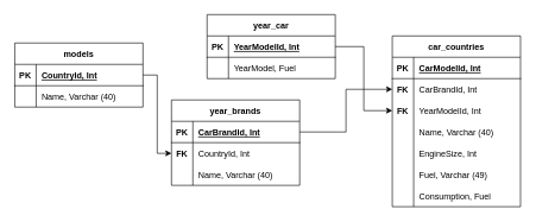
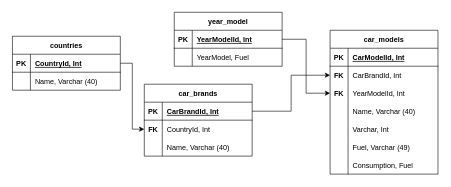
  <mxCell id="0" />
  <mxCell id="1" parent="0" />
- <mxCell id="2" value="models" style="shape=table;startSize=30;container=1;collapsible=1;childLayout=tableLayout;fixedRows=1;rowLines=0;fontStyle=1;align=center;resizeLast=1;" vertex="1" parent="1"><mxGeometry x="20" y="60" width="180" height="90" as="geometry" /></mxCell>
+ <mxCell id="2" value="countries" style="shape=table;startSize=30;container=1;collapsible=1;childLayout=tableLayout;fixedRows=1;rowLines=0;fontStyle=1;align=center;resizeLast=1;" vertex="1" parent="1"><mxGeometry x="20" y="60" width="180" height="90" as="geometry" /></mxCell>
  <mxCell id="3" value="" style="shape=tableRow;horizontal=0;startSize=0;swimlaneHead=0;swimlaneBody=0;fillColor=none;collapsible=0;dropTarget=0;points=[[0,0.5],[1,0.5]];portConstraint=eastwest;top=0;left=0;right=0;bottom=1;" vertex="1" parent="2"><mxGeometry y="30" width="180" height="30" as="geometry" /></mxCell>
  <mxCell id="4" value="PK" style="shape=partialRectangle;connectable=0;fillColor=none;top=0;left=0;bottom=0;right=0;fontStyle=1;overflow=hidden;" vertex="1" parent="3"><mxGeometry width="30" height="30" as="geometry"><mxRectangle width="30" height="30" as="alternateBounds" /></mxGeometry></mxCell>
  <mxCell id="5" value="CountryId, Int" style="shape=partialRectangle;connectable=0;fillColor=none;top=0;left=0;bottom=0;right=0;align=left;spacingLeft=6;fontStyle=5;overflow=hidden;" vertex="1" parent="3"><mxGeometry x="30" width="150" height="30" as="geometry"><mxRectangle width="150" height="30" as="alternateBounds" /></mxGeometry></mxCell>
  <mxCell id="6" value="" style="shape=tableRow;horizontal=0;startSize=0;swimlaneHead=0;swimlaneBody=0;fillColor=none;collapsible=0;dropTarget=0;points=[[0,0.5],[1,0.5]];portConstraint=eastwest;top=0;left=0;right=0;bottom=0;" vertex="1" parent="2"><mxGeometry y="60" width="180" height="30" as="geometry" /></mxCell>
  <mxCell id="7" value="" style="shape=partialRectangle;connectable=0;fillColor=none;top=0;left=0;bottom=0;right=0;editable=1;overflow=hidden;" vertex="1" parent="6"><mxGeometry width="30" height="30" as="geometry"><mxRectangle width="30" height="30" as="alternateBounds" /></mxGeometry></mxCell>
  <mxCell id="8" value="Name, Varchar (40)" style="shape=partialRectangle;connectable=0;fillColor=none;top=0;left=0;bottom=0;right=0;align=left;spacingLeft=6;overflow=hidden;" vertex="1" parent="6"><mxGeometry x="30" width="150" height="30" as="geometry"><mxRectangle width="150" height="30" as="alternateBounds" /></mxGeometry></mxCell>
- <mxCell id="9" value="year_brands" style="shape=table;startSize=30;container=1;collapsible=1;childLayout=tableLayout;fixedRows=1;rowLines=0;fontStyle=1;align=center;resizeLast=1;" vertex="1" parent="1"><mxGeometry x="240" y="140" width="180" height="120" as="geometry" /></mxCell>
+ <mxCell id="9" value="car_brands" style="shape=table;startSize=30;container=1;collapsible=1;childLayout=tableLayout;fixedRows=1;rowLines=0;fontStyle=1;align=center;resizeLast=1;" vertex="1" parent="1"><mxGeometry x="240" y="140" width="180" height="120" as="geometry" /></mxCell>
  <mxCell id="10" value="" style="shape=tableRow;horizontal=0;startSize=0;swimlaneHead=0;swimlaneBody=0;fillColor=none;collapsible=0;dropTarget=0;points=[[0,0.5],[1,0.5]];portConstraint=eastwest;top=0;left=0;right=0;bottom=1;" vertex="1" parent="9"><mxGeometry y="30" width="180" height="30" as="geometry" /></mxCell>
  <mxCell id="11" value="PK" style="shape=partialRectangle;connectable=0;fillColor=none;top=0;left=0;bottom=0;right=0;fontStyle=1;overflow=hidden;" vertex="1" parent="10"><mxGeometry width="30" height="30" as="geometry"><mxRectangle width="30" height="30" as="alternateBounds" /></mxGeometry></mxCell>
  <mxCell id="12" value="CarBrandId, Int" style="shape=partialRectangle;connectable=0;fillColor=none;top=0;left=0;bottom=0;right=0;align=left;spacingLeft=6;fontStyle=5;overflow=hidden;" vertex="1" parent="10"><mxGeometry x="30" width="150" height="30" as="geometry"><mxRectangle width="150" height="30" as="alternateBounds" /></mxGeometry></mxCell>
  <mxCell id="13" value="" style="shape=tableRow;horizontal=0;startSize=0;swimlaneHead=0;swimlaneBody=0;fillColor=none;collapsible=0;dropTarget=0;points=[[0,0.5],[1,0.5]];portConstraint=eastwest;top=0;left=0;right=0;bottom=0;" vertex="1" parent="9"><mxGeometry y="60" width="180" height="30" as="geometry" /></mxCell>
  <mxCell id="14" value="FK" style="shape=partialRectangle;connectable=0;fillColor=none;top=0;left=0;bottom=0;right=0;editable=1;overflow=hidden;fontStyle=1" vertex="1" parent="13"><mxGeometry width="30" height="30" as="geometry"><mxRectangle width="30" height="30" as="alternateBounds" /></mxGeometry></mxCell>
  <mxCell id="15" value="CountryId, Int" style="shape=partialRectangle;connectable=0;fillColor=none;top=0;left=0;bottom=0;right=0;align=left;spacingLeft=6;overflow=hidden;fontStyle=0" vertex="1" parent="13"><mxGeometry x="30" width="150" height="30" as="geometry"><mxRectangle width="150" height="30" as="alternateBounds" /></mxGeometry></mxCell>
  <mxCell id="16" value="" style="shape=tableRow;horizontal=0;startSize=0;swimlaneHead=0;swimlaneBody=0;fillColor=none;collapsible=0;dropTarget=0;points=[[0,0.5],[1,0.5]];portConstraint=eastwest;top=0;left=0;right=0;bottom=0;" vertex="1" parent="9"><mxGeometry y="90" width="180" height="30" as="geometry" /></mxCell>
  <mxCell id="17" value="" style="shape=partialRectangle;connectable=0;fillColor=none;top=0;left=0;bottom=0;right=0;editable=1;overflow=hidden;" vertex="1" parent="16"><mxGeometry width="30" height="30" as="geometry"><mxRectangle width="30" height="30" as="alternateBounds" /></mxGeometry></mxCell>
  <mxCell id="18" value="Name, Varchar (40)" style="shape=partialRectangle;connectable=0;fillColor=none;top=0;left=0;bottom=0;right=0;align=left;spacingLeft=6;overflow=hidden;" vertex="1" parent="16"><mxGeometry x="30" width="150" height="30" as="geometry"><mxRectangle width="150" height="30" as="alternateBounds" /></mxGeometry></mxCell>
- <mxCell id="19" value="year_car" style="shape=table;startSize=30;container=1;collapsible=1;childLayout=tableLayout;fixedRows=1;rowLines=0;fontStyle=1;align=center;resizeLast=1;" vertex="1" parent="1"><mxGeometry x="290" y="20" width="180" height="90" as="geometry" /></mxCell>
+ <mxCell id="19" value="year_model" style="shape=table;startSize=30;container=1;collapsible=1;childLayout=tableLayout;fixedRows=1;rowLines=0;fontStyle=1;align=center;resizeLast=1;" vertex="1" parent="1"><mxGeometry x="290" y="20" width="180" height="90" as="geometry" /></mxCell>
  <mxCell id="20" value="" style="shape=tableRow;horizontal=0;startSize=0;swimlaneHead=0;swimlaneBody=0;fillColor=none;collapsible=0;dropTarget=0;points=[[0,0.5],[1,0.5]];portConstraint=eastwest;top=0;left=0;right=0;bottom=1;" vertex="1" parent="19"><mxGeometry y="30" width="180" height="30" as="geometry" /></mxCell>
  <mxCell id="21" value="PK" style="shape=partialRectangle;connectable=0;fillColor=none;top=0;left=0;bottom=0;right=0;fontStyle=1;overflow=hidden;" vertex="1" parent="20"><mxGeometry width="30" height="30" as="geometry"><mxRectangle width="30" height="30" as="alternateBounds" /></mxGeometry></mxCell>
  <mxCell id="22" value="YearModelId, Int" style="shape=partialRectangle;connectable=0;fillColor=none;top=0;left=0;bottom=0;right=0;align=left;spacingLeft=6;fontStyle=5;overflow=hidden;" vertex="1" parent="20"><mxGeometry x="30" width="150" height="30" as="geometry"><mxRectangle width="150" height="30" as="alternateBounds" /></mxGeometry></mxCell>
  <mxCell id="23" value="" style="shape=tableRow;horizontal=0;startSize=0;swimlaneHead=0;swimlaneBody=0;fillColor=none;collapsible=0;dropTarget=0;points=[[0,0.5],[1,0.5]];portConstraint=eastwest;top=0;left=0;right=0;bottom=0;" vertex="1" parent="19"><mxGeometry y="60" width="180" height="30" as="geometry" /></mxCell>
  <mxCell id="24" value="" style="shape=partialRectangle;connectable=0;fillColor=none;top=0;left=0;bottom=0;right=0;editable=1;overflow=hidden;" vertex="1" parent="23"><mxGeometry width="30" height="30" as="geometry"><mxRectangle width="30" height="30" as="alternateBounds" /></mxGeometry></mxCell>
  <mxCell id="25" value="YearModel, Fuel" style="shape=partialRectangle;connectable=0;fillColor=none;top=0;left=0;bottom=0;right=0;align=left;spacingLeft=6;overflow=hidden;" vertex="1" parent="23"><mxGeometry x="30" width="150" height="30" as="geometry"><mxRectangle width="150" height="30" as="alternateBounds" /></mxGeometry></mxCell>
- <mxCell id="26" value="car_countries" style="shape=table;startSize=30;container=1;collapsible=1;childLayout=tableLayout;fixedRows=1;rowLines=0;fontStyle=1;align=center;resizeLast=1;" vertex="1" parent="1"><mxGeometry x="550" y="50" width="180" height="240" as="geometry" /></mxCell>
+ <mxCell id="26" value="car_models" style="shape=table;startSize=30;container=1;collapsible=1;childLayout=tableLayout;fixedRows=1;rowLines=0;fontStyle=1;align=center;resizeLast=1;" vertex="1" parent="1"><mxGeometry x="550" y="50" width="180" height="240" as="geometry" /></mxCell>
  <mxCell id="27" value="" style="shape=tableRow;horizontal=0;startSize=0;swimlaneHead=0;swimlaneBody=0;fillColor=none;collapsible=0;dropTarget=0;points=[[0,0.5],[1,0.5]];portConstraint=eastwest;top=0;left=0;right=0;bottom=1;" vertex="1" parent="26"><mxGeometry y="30" width="180" height="30" as="geometry" /></mxCell>
  <mxCell id="28" value="PK" style="shape=partialRectangle;connectable=0;fillColor=none;top=0;left=0;bottom=0;right=0;fontStyle=1;overflow=hidden;" vertex="1" parent="27"><mxGeometry width="30" height="30" as="geometry"><mxRectangle width="30" height="30" as="alternateBounds" /></mxGeometry></mxCell>
  <mxCell id="29" value="CarModelId, Int" style="shape=partialRectangle;connectable=0;fillColor=none;top=0;left=0;bottom=0;right=0;align=left;spacingLeft=6;fontStyle=5;overflow=hidden;" vertex="1" parent="27"><mxGeometry x="30" width="150" height="30" as="geometry"><mxRectangle width="150" height="30" as="alternateBounds" /></mxGeometry></mxCell>
  <mxCell id="30" value="" style="shape=tableRow;horizontal=0;startSize=0;swimlaneHead=0;swimlaneBody=0;fillColor=none;collapsible=0;dropTarget=0;points=[[0,0.5],[1,0.5]];portConstraint=eastwest;top=0;left=0;right=0;bottom=0;" vertex="1" parent="26"><mxGeometry y="60" width="180" height="30" as="geometry" /></mxCell>
  <mxCell id="31" value="FK" style="shape=partialRectangle;connectable=0;fillColor=none;top=0;left=0;bottom=0;right=0;editable=1;overflow=hidden;fontStyle=1" vertex="1" parent="30"><mxGeometry width="30" height="30" as="geometry"><mxRectangle width="30" height="30" as="alternateBounds" /></mxGeometry></mxCell>
  <mxCell id="32" value="CarBrandId, Int" style="shape=partialRectangle;connectable=0;fillColor=none;top=0;left=0;bottom=0;right=0;align=left;spacingLeft=6;overflow=hidden;" vertex="1" parent="30"><mxGeometry x="30" width="150" height="30" as="geometry"><mxRectangle width="150" height="30" as="alternateBounds" /></mxGeometry></mxCell>
  <mxCell id="33" value="" style="shape=tableRow;horizontal=0;startSize=0;swimlaneHead=0;swimlaneBody=0;fillColor=none;collapsible=0;dropTarget=0;points=[[0,0.5],[1,0.5]];portConstraint=eastwest;top=0;left=0;right=0;bottom=0;" vertex="1" parent="26"><mxGeometry y="90" width="180" height="30" as="geometry" /></mxCell>
  <mxCell id="34" value="FK" style="shape=partialRectangle;connectable=0;fillColor=none;top=0;left=0;bottom=0;right=0;editable=1;overflow=hidden;fontStyle=1" vertex="1" parent="33"><mxGeometry width="30" height="30" as="geometry"><mxRectangle width="30" height="30" as="alternateBounds" /></mxGeometry></mxCell>
  <mxCell id="35" value="YearModelId, Int" style="shape=partialRectangle;connectable=0;fillColor=none;top=0;left=0;bottom=0;right=0;align=left;spacingLeft=6;overflow=hidden;" vertex="1" parent="33"><mxGeometry x="30" width="150" height="30" as="geometry"><mxRectangle width="150" height="30" as="alternateBounds" /></mxGeometry></mxCell>
  <mxCell id="36" value="" style="shape=tableRow;horizontal=0;startSize=0;swimlaneHead=0;swimlaneBody=0;fillColor=none;collapsible=0;dropTarget=0;points=[[0,0.5],[1,0.5]];portConstraint=eastwest;top=0;left=0;right=0;bottom=0;" vertex="1" parent="26"><mxGeometry y="120" width="180" height="30" as="geometry" /></mxCell>
  <mxCell id="37" value="" style="shape=partialRectangle;connectable=0;fillColor=none;top=0;left=0;bottom=0;right=0;editable=1;overflow=hidden;" vertex="1" parent="36"><mxGeometry width="30" height="30" as="geometry"><mxRectangle width="30" height="30" as="alternateBounds" /></mxGeometry></mxCell>
  <mxCell id="38" value="Name, Varchar (40)" style="shape=partialRectangle;connectable=0;fillColor=none;top=0;left=0;bottom=0;right=0;align=left;spacingLeft=6;overflow=hidden;" vertex="1" parent="36"><mxGeometry x="30" width="150" height="30" as="geometry"><mxRectangle width="150" height="30" as="alternateBounds" /></mxGeometry></mxCell>
  <mxCell id="39" value="" style="shape=tableRow;horizontal=0;startSize=0;swimlaneHead=0;swimlaneBody=0;fillColor=none;collapsible=0;dropTarget=0;points=[[0,0.5],[1,0.5]];portConstraint=eastwest;top=0;left=0;right=0;bottom=0;" vertex="1" parent="26"><mxGeometry y="150" width="180" height="30" as="geometry" /></mxCell>
  <mxCell id="40" value="" style="shape=partialRectangle;connectable=0;fillColor=none;top=0;left=0;bottom=0;right=0;editable=1;overflow=hidden;" vertex="1" parent="39"><mxGeometry width="30" height="30" as="geometry"><mxRectangle width="30" height="30" as="alternateBounds" /></mxGeometry></mxCell>
- <mxCell id="41" value="EngineSize, Int" style="shape=partialRectangle;connectable=0;fillColor=none;top=0;left=0;bottom=0;right=0;align=left;spacingLeft=6;overflow=hidden;" vertex="1" parent="39"><mxGeometry x="30" width="150" height="30" as="geometry"><mxRectangle width="150" height="30" as="alternateBounds" /></mxGeometry></mxCell>
+ <mxCell id="41" value="Varchar, Int" style="shape=partialRectangle;connectable=0;fillColor=none;top=0;left=0;bottom=0;right=0;align=left;spacingLeft=6;overflow=hidden;" vertex="1" parent="39"><mxGeometry x="30" width="150" height="30" as="geometry"><mxRectangle width="150" height="30" as="alternateBounds" /></mxGeometry></mxCell>
  <mxCell id="42" value="" style="shape=tableRow;horizontal=0;startSize=0;swimlaneHead=0;swimlaneBody=0;fillColor=none;collapsible=0;dropTarget=0;points=[[0,0.5],[1,0.5]];portConstraint=eastwest;top=0;left=0;right=0;bottom=0;" vertex="1" parent="26"><mxGeometry y="180" width="180" height="30" as="geometry" /></mxCell>
  <mxCell id="43" value="" style="shape=partialRectangle;connectable=0;fillColor=none;top=0;left=0;bottom=0;right=0;editable=1;overflow=hidden;" vertex="1" parent="42"><mxGeometry width="30" height="30" as="geometry"><mxRectangle width="30" height="30" as="alternateBounds" /></mxGeometry></mxCell>
  <mxCell id="44" value="Fuel, Varchar (49)" style="shape=partialRectangle;connectable=0;fillColor=none;top=0;left=0;bottom=0;right=0;align=left;spacingLeft=6;overflow=hidden;" vertex="1" parent="42"><mxGeometry x="30" width="150" height="30" as="geometry"><mxRectangle width="150" height="30" as="alternateBounds" /></mxGeometry></mxCell>
  <mxCell id="45" value="" style="shape=tableRow;horizontal=0;startSize=0;swimlaneHead=0;swimlaneBody=0;fillColor=none;collapsible=0;dropTarget=0;points=[[0,0.5],[1,0.5]];portConstraint=eastwest;top=0;left=0;right=0;bottom=0;" vertex="1" parent="26"><mxGeometry y="210" width="180" height="30" as="geometry" /></mxCell>
  <mxCell id="46" value="" style="shape=partialRectangle;connectable=0;fillColor=none;top=0;left=0;bottom=0;right=0;editable=1;overflow=hidden;" vertex="1" parent="45"><mxGeometry width="30" height="30" as="geometry"><mxRectangle width="30" height="30" as="alternateBounds" /></mxGeometry></mxCell>
  <mxCell id="47" value="Consumption, Fuel" style="shape=partialRectangle;connectable=0;fillColor=none;top=0;left=0;bottom=0;right=0;align=left;spacingLeft=6;overflow=hidden;" vertex="1" parent="45"><mxGeometry x="30" width="150" height="30" as="geometry"><mxRectangle width="150" height="30" as="alternateBounds" /></mxGeometry></mxCell>
  <mxCell id="48" style="edgeStyle=orthogonalEdgeStyle;rounded=0;orthogonalLoop=1;jettySize=auto;html=1;entryX=0;entryY=0.5;entryDx=0;entryDy=0;" edge="1" parent="1" source="3" target="13"><mxGeometry relative="1" as="geometry" /></mxCell>
  <mxCell id="49" style="edgeStyle=orthogonalEdgeStyle;rounded=0;orthogonalLoop=1;jettySize=auto;html=1;entryX=0;entryY=0.5;entryDx=0;entryDy=0;" edge="1" parent="1" source="10" target="30"><mxGeometry relative="1" as="geometry" /></mxCell>
  <mxCell id="50" style="edgeStyle=orthogonalEdgeStyle;rounded=0;orthogonalLoop=1;jettySize=auto;html=1;entryX=0;entryY=0.5;entryDx=0;entryDy=0;" edge="1" parent="1" source="20" target="33"><mxGeometry relative="1" as="geometry" /></mxCell>
